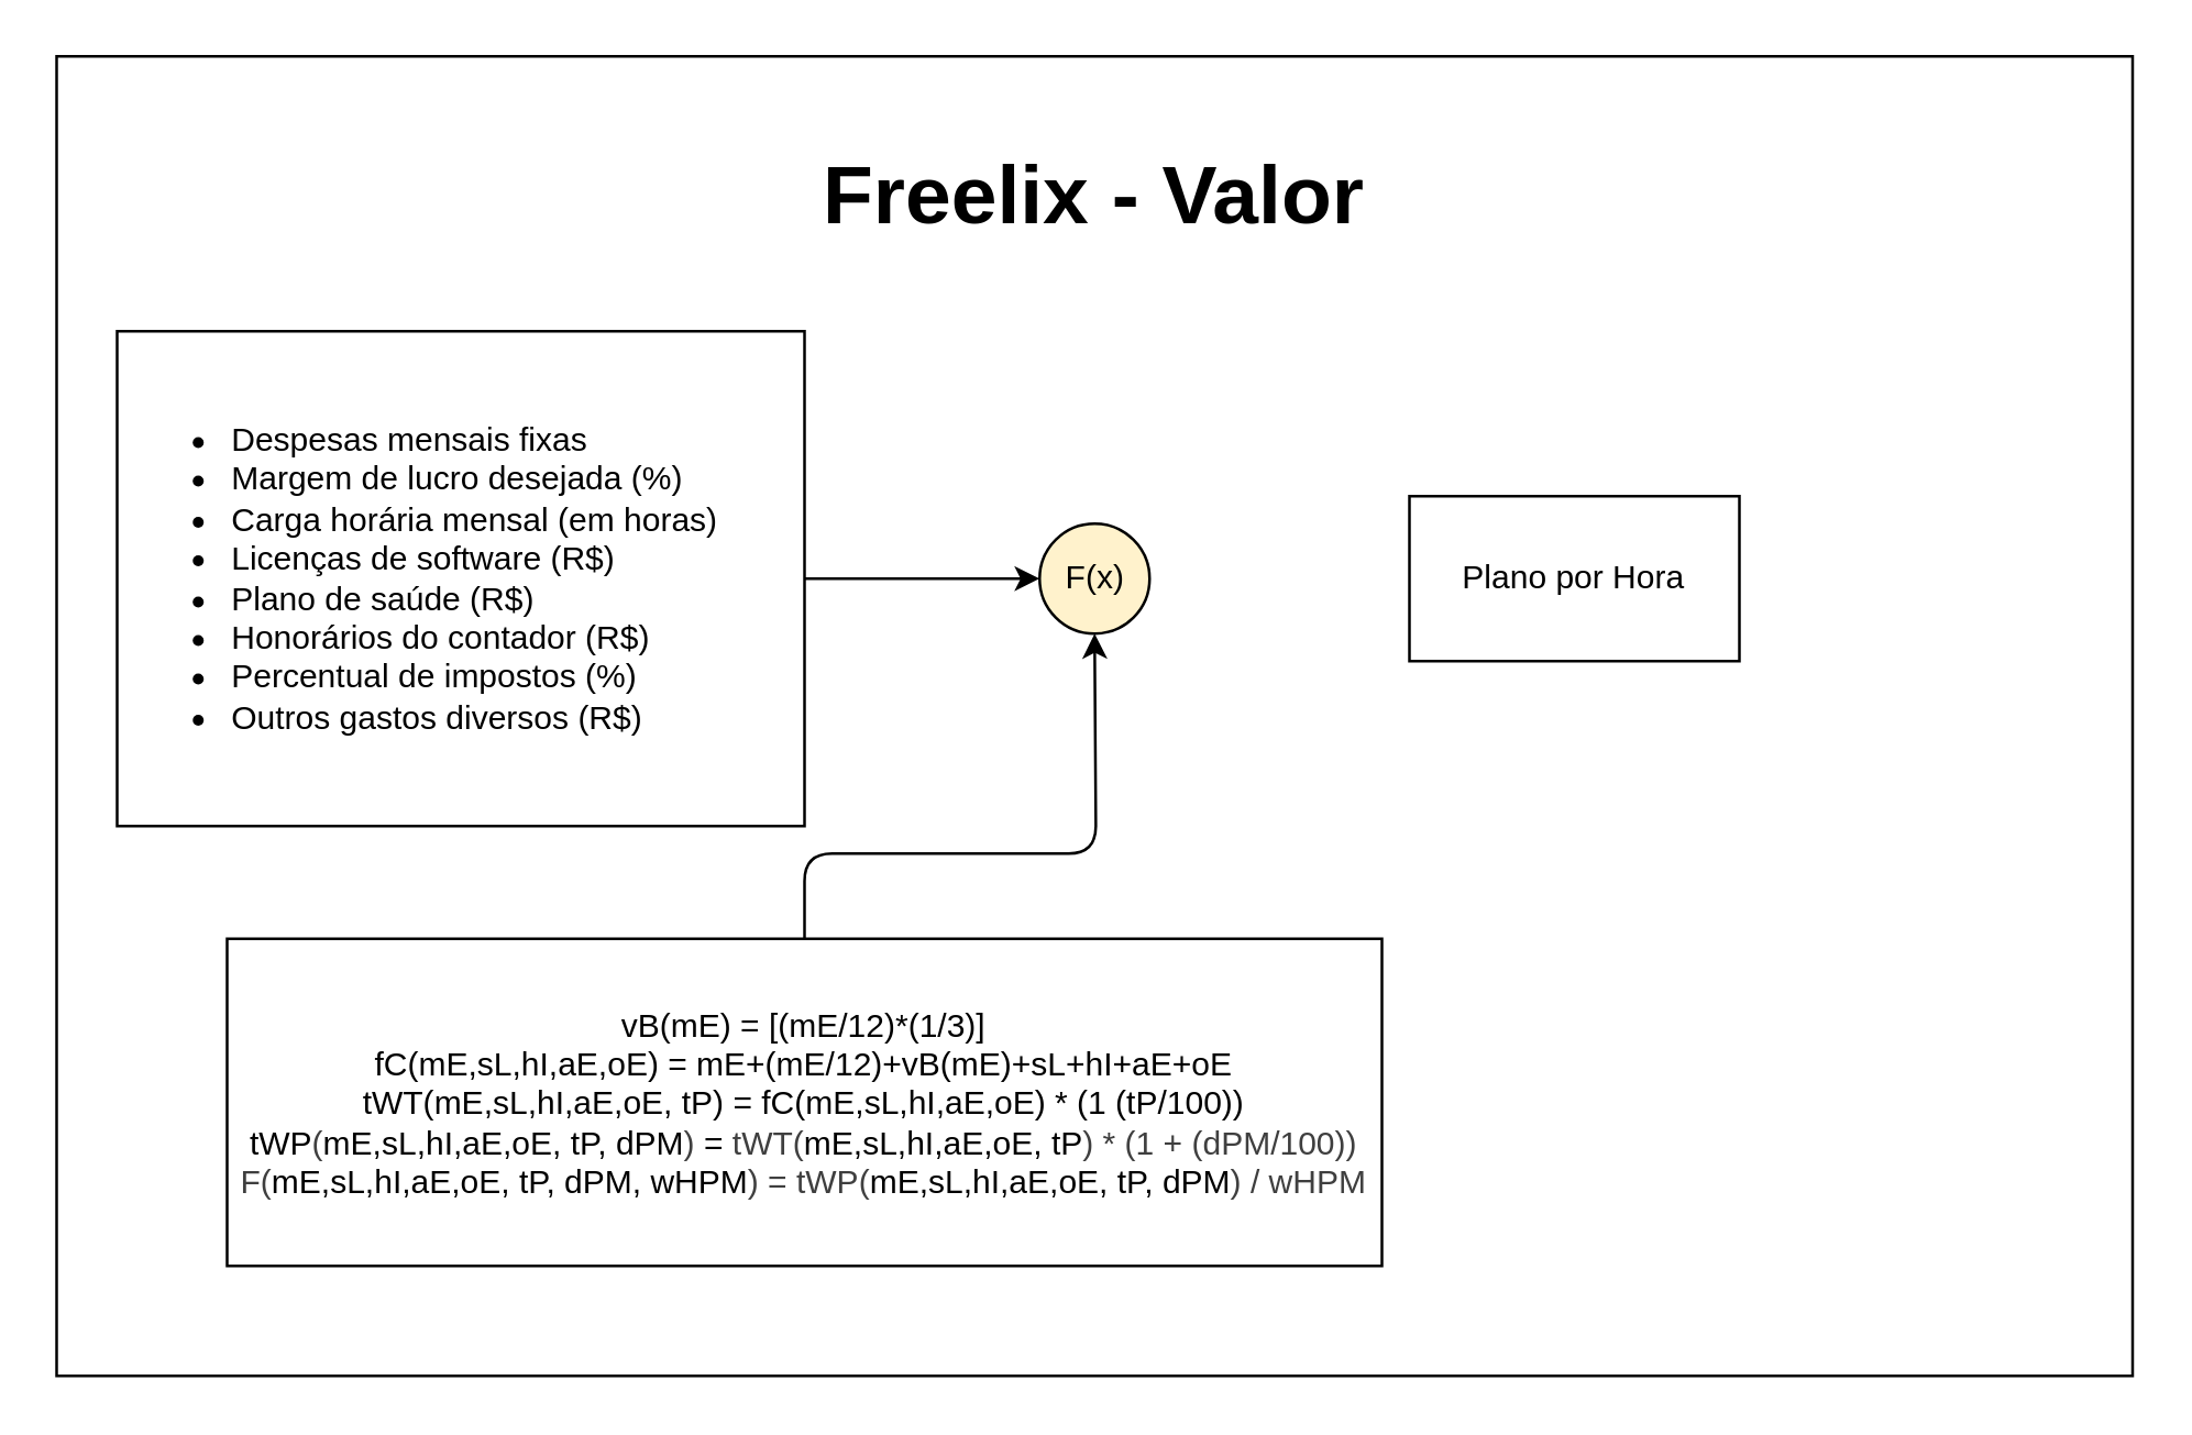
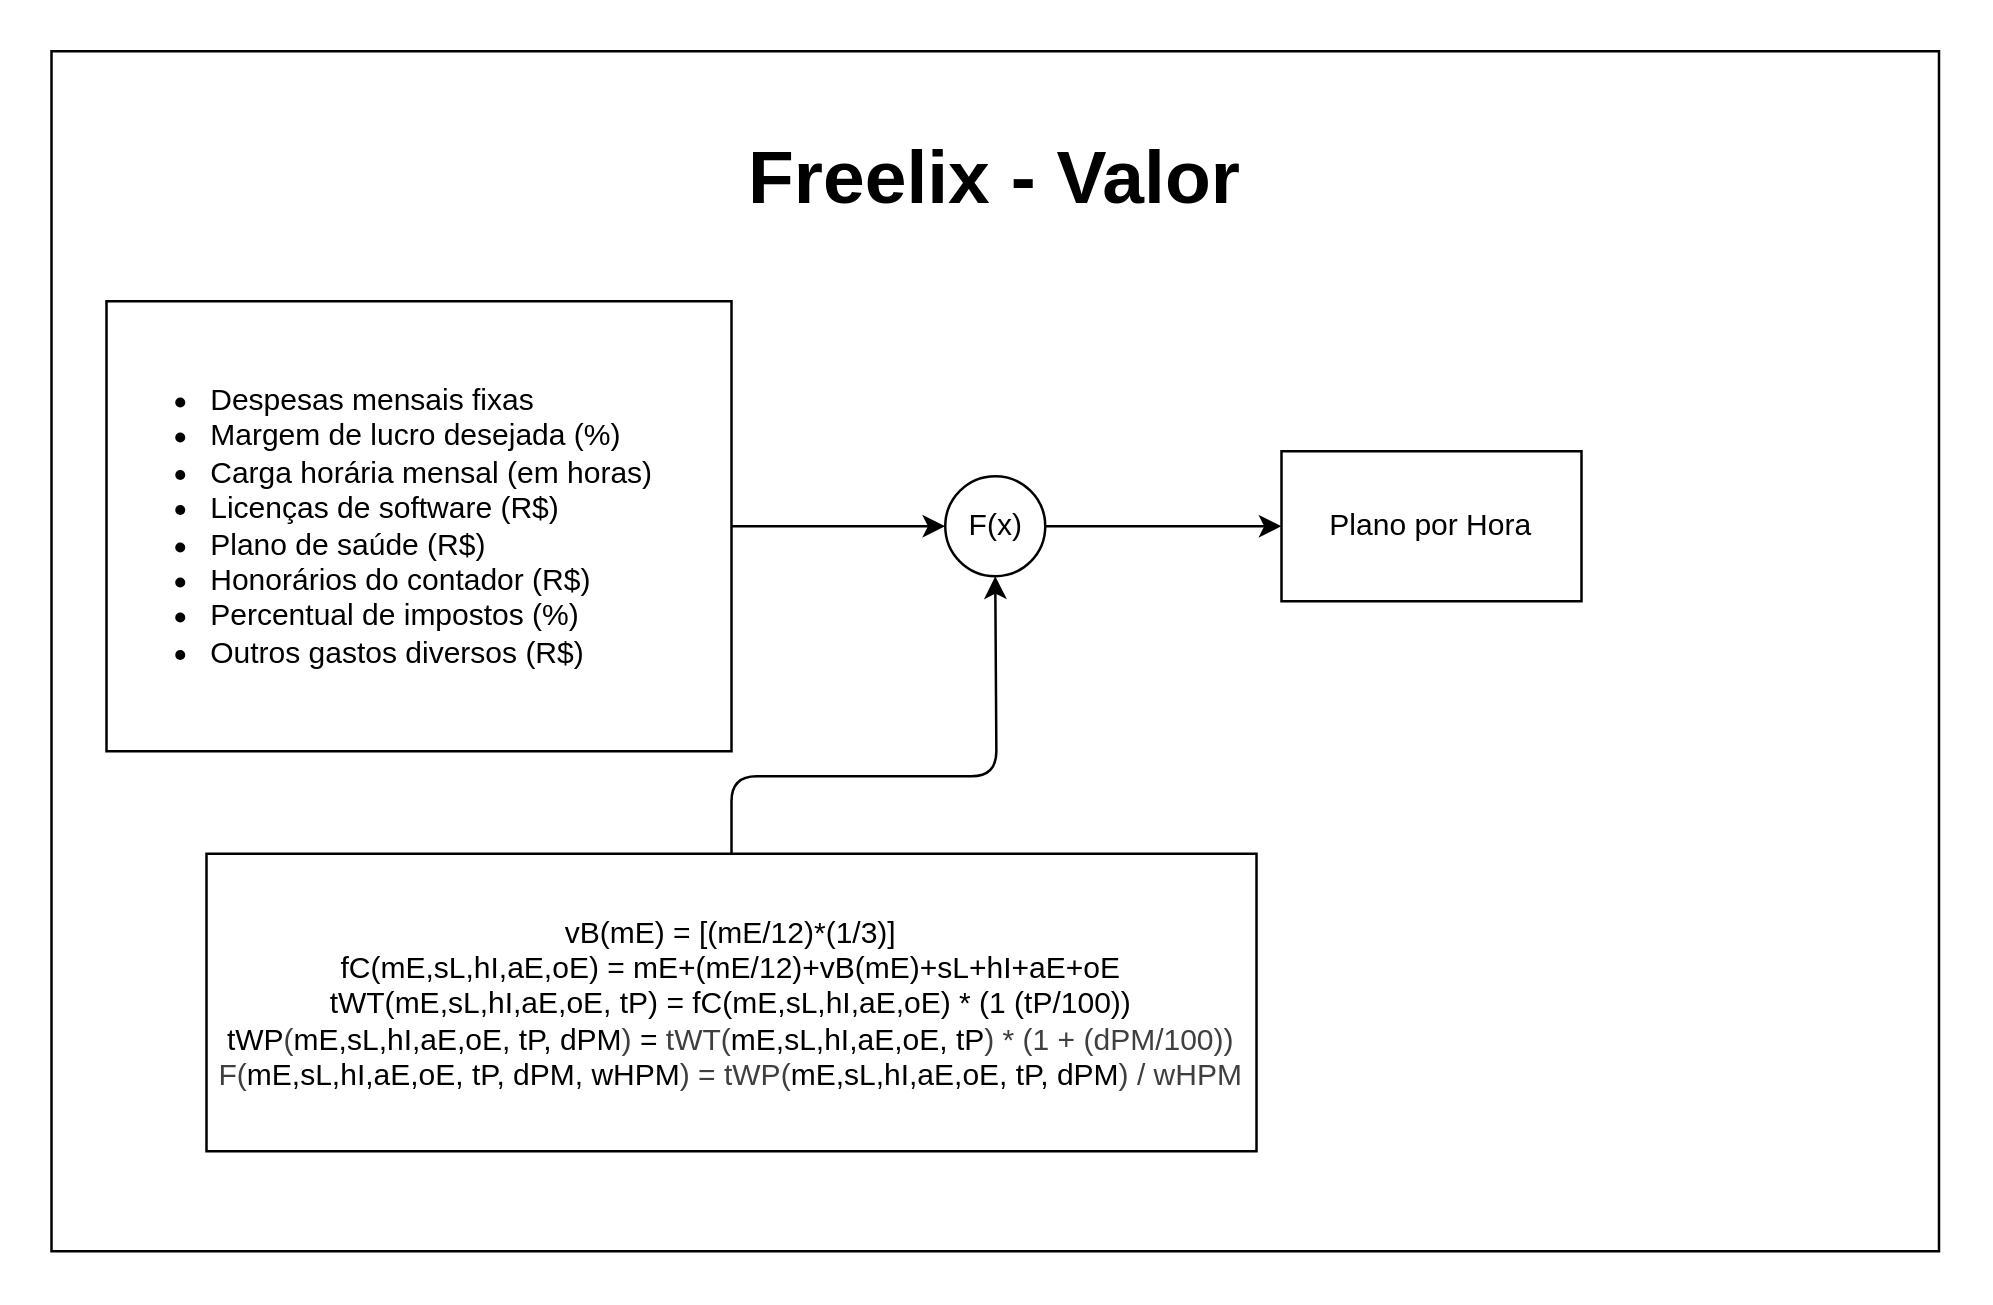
  <mxCell id="0" />
  <mxCell id="1" parent="0" />
  <mxCell id="2" value="" style="group" vertex="1" connectable="0" parent="1"><mxGeometry x="20" y="20" width="755" height="480" as="geometry" /></mxCell>
  <mxCell id="3" value="" style="rounded=0;whiteSpace=wrap;html=1;" vertex="1" parent="2"><mxGeometry width="755" height="480" as="geometry" /></mxCell>
  <mxCell id="4" value="&lt;b&gt;&lt;font style=&quot;font-size: 30px;&quot;&gt;Freelix - Valor&lt;/font&gt;&lt;/b&gt;" style="text;html=1;align=center;verticalAlign=middle;whiteSpace=wrap;rounded=0;" vertex="1" parent="2"><mxGeometry x="230" y="30" width="295" height="40" as="geometry" /></mxCell>
  <mxCell id="5" value="" style="edgeStyle=none;html=1;" edge="1" parent="2" source="6" target="8"><mxGeometry relative="1" as="geometry" /></mxCell>
  <mxCell id="6" value="&lt;ul&gt;&lt;li&gt;Despesas mensais fixas&lt;/li&gt;&lt;li&gt;Margem de lucro desejada (%)&lt;/li&gt;&lt;li&gt;Carga horária mensal (em horas)&lt;/li&gt;&lt;li&gt;Licenças de software (R$)&lt;/li&gt;&lt;li&gt;Plano de saúde (R$)&lt;/li&gt;&lt;li&gt;Honorários do contador (R$)&lt;/li&gt;&lt;li&gt;Percentual de impostos (%)&lt;/li&gt;&lt;li&gt;Outros gastos diversos (R$)&lt;/li&gt;&lt;/ul&gt;" style="rounded=0;whiteSpace=wrap;html=1;align=left;" vertex="1" parent="2"><mxGeometry x="22" y="100" width="250" height="180" as="geometry" /></mxCell>
- <mxCell id="8" value="F(x)" style="ellipse;whiteSpace=wrap;html=1;aspect=fixed;fillColor=#fff2cc;" vertex="1" parent="2"><mxGeometry x="357.5" y="170" width="40" height="40" as="geometry" /></mxCell>
+ <mxCell id="7" value="" style="edgeStyle=none;html=1;" edge="1" parent="2" source="8" target="11"><mxGeometry relative="1" as="geometry" /></mxCell>
+ <mxCell id="8" value="F(x)" style="ellipse;whiteSpace=wrap;html=1;aspect=fixed;" vertex="1" parent="2"><mxGeometry x="357.5" y="170" width="40" height="40" as="geometry" /></mxCell>
  <mxCell id="9" style="edgeStyle=none;html=1;exitX=0.5;exitY=0;exitDx=0;exitDy=0;entryX=0.5;entryY=1;entryDx=0;entryDy=0;" edge="1" parent="2" source="10" target="8"><mxGeometry relative="1" as="geometry"><Array as="points"><mxPoint x="272" y="290" /><mxPoint x="378" y="290" /></Array></mxGeometry></mxCell>
  <mxCell id="10" value="vB(mE) = [(mE/12)*(1/3)]&lt;br&gt;fC(mE,&lt;span style=&quot;color: rgb(0, 0, 0);&quot;&gt;sL,hI,aE,oE&lt;/span&gt;) = mE+(mE/12)+vB(mE)+sL+hI+aE+oE&lt;div&gt;tWT(&lt;span style=&quot;background-color: transparent; color: rgb(0, 0, 0);&quot;&gt;mE,&lt;/span&gt;&lt;span style=&quot;background-color: transparent; color: rgb(0, 0, 0);&quot;&gt;sL,hI,aE,oE, tP&lt;/span&gt;&lt;span style=&quot;background-color: transparent;&quot;&gt;) = fC(&lt;/span&gt;&lt;span style=&quot;background-color: transparent; color: rgb(0, 0, 0);&quot;&gt;mE,&lt;/span&gt;&lt;span style=&quot;background-color: transparent; color: rgb(0, 0, 0);&quot;&gt;sL,hI,aE,oE&lt;/span&gt;&lt;span style=&quot;background-color: transparent;&quot;&gt;) * (1 (tP/100))&lt;/span&gt;&lt;/div&gt;&lt;div&gt;&lt;span style=&quot;background-color: transparent;&quot;&gt;tWP&lt;/span&gt;&lt;span style=&quot;background-color: transparent; color: rgb(63, 63, 63);&quot;&gt;(&lt;/span&gt;&lt;span style=&quot;background-color: transparent; color: rgb(0, 0, 0);&quot;&gt;mE,&lt;/span&gt;&lt;span style=&quot;background-color: transparent; color: rgb(0, 0, 0);&quot;&gt;sL,hI,aE,oE, tP, dPM&lt;/span&gt;&lt;span style=&quot;background-color: transparent; color: rgb(63, 63, 63);&quot;&gt;)&lt;/span&gt;&lt;span style=&quot;background-color: transparent;&quot;&gt;&amp;nbsp;=&amp;nbsp;&lt;/span&gt;&lt;span style=&quot;color: rgb(63, 63, 63); background-color: transparent;&quot;&gt;tWT(&lt;/span&gt;&lt;span style=&quot;background-color: transparent; color: rgb(0, 0, 0);&quot;&gt;mE,&lt;/span&gt;&lt;span style=&quot;background-color: transparent; color: rgb(0, 0, 0);&quot;&gt;sL,hI,aE,oE, tP&lt;/span&gt;&lt;span style=&quot;color: rgb(63, 63, 63); background-color: transparent;&quot;&gt;) * (1 + (dPM/100))&lt;/span&gt;&lt;/div&gt;&lt;div&gt;&lt;span style=&quot;color: rgb(63, 63, 63); background-color: transparent;&quot;&gt;F(&lt;/span&gt;&lt;span style=&quot;background-color: transparent; color: rgb(0, 0, 0);&quot;&gt;mE,&lt;/span&gt;&lt;span style=&quot;background-color: transparent; color: rgb(0, 0, 0);&quot;&gt;sL,hI,aE,oE, tP, dPM, wHPM&lt;/span&gt;&lt;span style=&quot;background-color: transparent; color: rgb(63, 63, 63);&quot;&gt;) =&amp;nbsp;&lt;/span&gt;&lt;span style=&quot;background-color: transparent; color: rgb(63, 63, 63);&quot;&gt;tWP&lt;/span&gt;&lt;span style=&quot;background-color: transparent; color: rgb(63, 63, 63);&quot;&gt;(&lt;/span&gt;&lt;span style=&quot;background-color: transparent; color: rgb(0, 0, 0);&quot;&gt;mE,&lt;/span&gt;&lt;span style=&quot;background-color: transparent; color: rgb(0, 0, 0);&quot;&gt;sL,hI,aE,oE, tP, dPM&lt;/span&gt;&lt;span style=&quot;background-color: transparent; color: rgb(63, 63, 63);&quot;&gt;) / wHPM&lt;/span&gt;&lt;/div&gt;" style="rounded=0;whiteSpace=wrap;html=1;" vertex="1" parent="2"><mxGeometry x="62" y="321" width="420" height="119" as="geometry" /></mxCell>
  <mxCell id="11" value="Plano por Hora" style="rounded=0;whiteSpace=wrap;html=1;" vertex="1" parent="2"><mxGeometry x="492" y="160" width="120" height="60" as="geometry" /></mxCell>
